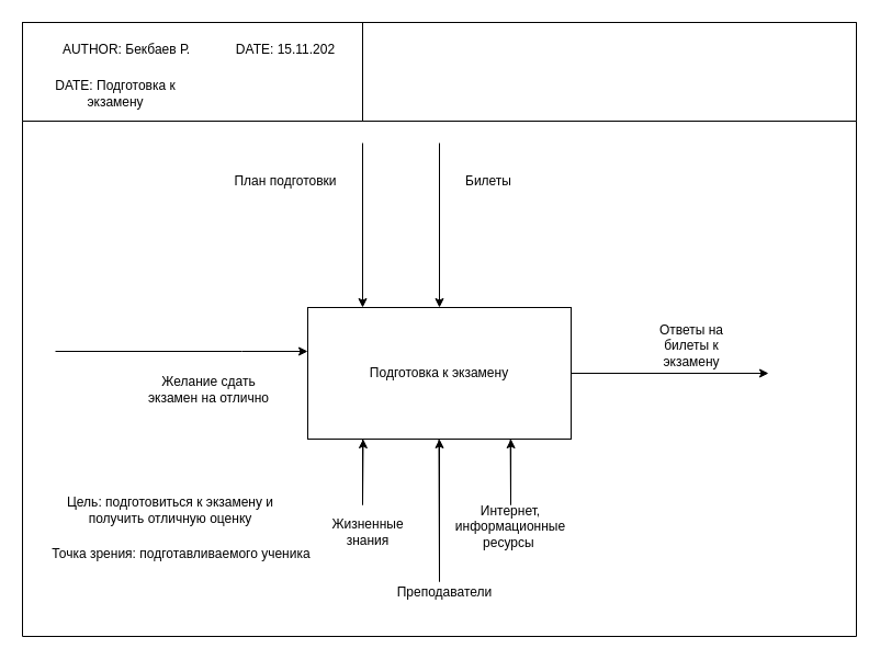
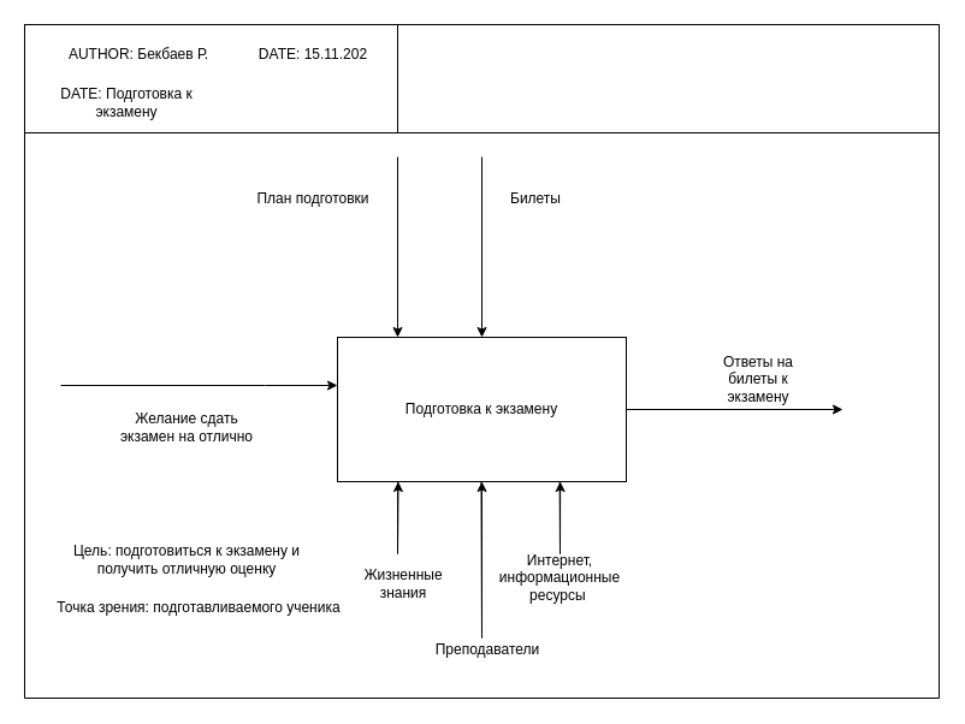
  <mxCell id="0" />
  <mxCell id="1" parent="0" />
  <mxCell id="2" value="" style="shape=table;startSize=90;container=1;collapsible=0;childLayout=tableLayout;fontStyle=1;align=center;" parent="1" vertex="1"><mxGeometry x="20" y="20" width="760" height="560" as="geometry" /></mxCell>
  <mxCell id="3" value="" style="shape=tableRow;horizontal=0;startSize=0;swimlaneHead=0;swimlaneBody=0;top=0;left=0;bottom=0;right=0;collapsible=0;dropTarget=0;fillColor=none;points=[[0,0.5],[1,0.5]];portConstraint=eastwest;opacity=0;" parent="2" vertex="1"><mxGeometry y="90" width="760" height="470" as="geometry" /></mxCell>
  <mxCell id="4" value="" style="shape=partialRectangle;html=1;whiteSpace=wrap;connectable=0;fillColor=none;top=0;left=0;bottom=0;right=0;overflow=hidden;opacity=0;" parent="3" vertex="1"><mxGeometry width="760" height="470" as="geometry"><mxRectangle width="760" height="470" as="alternateBounds" /></mxGeometry></mxCell>
  <mxCell id="5" value="Подготовка к экзамену" style="rounded=0;whiteSpace=wrap;html=1;" parent="1" vertex="1"><mxGeometry x="280" y="280" width="240" height="120" as="geometry" /></mxCell>
  <mxCell id="6" value="" style="endArrow=classic;html=1;rounded=0;" parent="1" source="5" edge="1"><mxGeometry width="50" height="50" relative="1" as="geometry"><mxPoint x="60" y="350" as="sourcePoint" /><mxPoint x="700" y="340" as="targetPoint" /></mxGeometry></mxCell>
  <mxCell id="7" value="" style="endArrow=classic;html=1;rounded=0;" parent="1" target="5" edge="1"><mxGeometry width="50" height="50" relative="1" as="geometry"><mxPoint x="400" y="130" as="sourcePoint" /><mxPoint x="420" y="310" as="targetPoint" /></mxGeometry></mxCell>
  <mxCell id="8" value="" style="endArrow=classic;html=1;rounded=0;" parent="1" target="5" edge="1"><mxGeometry width="50" height="50" relative="1" as="geometry"><mxPoint x="399.5" y="400" as="sourcePoint" /><mxPoint x="399.5" y="550" as="targetPoint" /><Array as="points"><mxPoint x="400" y="530" /></Array></mxGeometry></mxCell>
  <mxCell id="9" value="Билеты" style="text;html=1;strokeColor=none;fillColor=none;align=center;verticalAlign=middle;whiteSpace=wrap;rounded=0;" parent="1" vertex="1"><mxGeometry x="415" y="150" width="60" height="30" as="geometry" /></mxCell>
  <mxCell id="10" value="Ответы на билеты к экзамену&lt;br&gt;" style="text;html=1;strokeColor=none;fillColor=none;align=center;verticalAlign=middle;whiteSpace=wrap;rounded=0;" parent="1" vertex="1"><mxGeometry x="590" y="300" width="80" height="30" as="geometry" /></mxCell>
  <mxCell id="11" value="Преподаватели" style="text;html=1;strokeColor=none;fillColor=none;align=center;verticalAlign=middle;whiteSpace=wrap;rounded=0;" parent="1" vertex="1"><mxGeometry x="360" y="525" width="90" height="30" as="geometry" /></mxCell>
  <mxCell id="12" value="Цель: подготовиться к экзамену и получить отличную оценку" style="text;html=1;strokeColor=none;fillColor=none;align=center;verticalAlign=middle;whiteSpace=wrap;rounded=0;" parent="1" vertex="1"><mxGeometry x="40" y="450" width="230" height="30" as="geometry" /></mxCell>
  <mxCell id="13" value="Точка зрения: подготавливаемого ученика" style="text;html=1;strokeColor=none;fillColor=none;align=center;verticalAlign=middle;whiteSpace=wrap;rounded=0;" parent="1" vertex="1"><mxGeometry x="40" y="490" width="250" height="30" as="geometry" /></mxCell>
  <mxCell id="14" value="" style="shape=table;html=1;whiteSpace=wrap;startSize=0;container=1;collapsible=0;childLayout=tableLayout;" parent="1" vertex="1"><mxGeometry x="20" y="20" width="760" height="90" as="geometry" /></mxCell>
  <mxCell id="15" value="" style="shape=tableRow;horizontal=0;startSize=0;swimlaneHead=0;swimlaneBody=0;top=0;left=0;bottom=0;right=0;collapsible=0;dropTarget=0;fillColor=none;points=[[0,0.5],[1,0.5]];portConstraint=eastwest;" parent="14" vertex="1"><mxGeometry width="760" height="90" as="geometry" /></mxCell>
  <mxCell id="16" value="" style="shape=partialRectangle;html=1;whiteSpace=wrap;connectable=0;fillColor=none;top=0;left=0;bottom=0;right=0;overflow=hidden;" parent="15" vertex="1"><mxGeometry width="310" height="90" as="geometry"><mxRectangle width="310" height="90" as="alternateBounds" /></mxGeometry></mxCell>
  <mxCell id="17" value="" style="shape=partialRectangle;html=1;whiteSpace=wrap;connectable=0;fillColor=none;top=0;left=0;bottom=0;right=0;overflow=hidden;" parent="15" vertex="1"><mxGeometry x="310" width="450" height="90" as="geometry"><mxRectangle width="450" height="90" as="alternateBounds" /></mxGeometry></mxCell>
  <mxCell id="18" value="AUTHOR: Бекбаев Р." style="text;html=1;strokeColor=none;fillColor=none;align=center;verticalAlign=middle;whiteSpace=wrap;rounded=0;" parent="1" vertex="1"><mxGeometry x="40" y="30" width="150" height="30" as="geometry" /></mxCell>
  <mxCell id="19" value="DATE: Подготовка к экзамену" style="text;html=1;strokeColor=none;fillColor=none;align=center;verticalAlign=middle;whiteSpace=wrap;rounded=0;" parent="1" vertex="1"><mxGeometry x="30" y="70" width="150" height="30" as="geometry" /></mxCell>
  <mxCell id="20" value="DATE: 15.11.202" style="text;html=1;strokeColor=none;fillColor=none;align=center;verticalAlign=middle;whiteSpace=wrap;rounded=0;" parent="1" vertex="1"><mxGeometry x="210" y="30" width="100" height="30" as="geometry" /></mxCell>
  <mxCell id="21" value="" style="endArrow=classic;html=1;rounded=0;" edge="1" parent="1"><mxGeometry width="50" height="50" relative="1" as="geometry"><mxPoint x="330" y="400" as="sourcePoint" /><mxPoint x="330.5" y="400" as="targetPoint" /><Array as="points"><mxPoint x="330" y="460" /></Array></mxGeometry></mxCell>
  <mxCell id="22" value="Жизненные знания" style="text;html=1;strokeColor=none;fillColor=none;align=center;verticalAlign=middle;whiteSpace=wrap;rounded=0;" vertex="1" parent="1"><mxGeometry x="290" y="470" width="90" height="30" as="geometry" /></mxCell>
  <mxCell id="23" value="" style="endArrow=classic;html=1;rounded=0;" edge="1" parent="1"><mxGeometry width="50" height="50" relative="1" as="geometry"><mxPoint x="464.66" y="400" as="sourcePoint" /><mxPoint x="465.16" y="400" as="targetPoint" /><Array as="points"><mxPoint x="465" y="460" /></Array></mxGeometry></mxCell>
  <mxCell id="24" value="Интернет, информационные ресурсы&amp;nbsp;" style="text;html=1;strokeColor=none;fillColor=none;align=center;verticalAlign=middle;whiteSpace=wrap;rounded=0;" vertex="1" parent="1"><mxGeometry x="415" y="460" width="100" height="40" as="geometry" /></mxCell>
  <mxCell id="25" value="" style="endArrow=classic;html=1;rounded=0;" edge="1" parent="1"><mxGeometry width="50" height="50" relative="1" as="geometry"><mxPoint x="50" y="320" as="sourcePoint" /><mxPoint x="280" y="320" as="targetPoint" /><Array as="points"><mxPoint x="220" y="320" /></Array></mxGeometry></mxCell>
  <mxCell id="26" value="" style="endArrow=classic;html=1;rounded=0;" edge="1" parent="1"><mxGeometry width="50" height="50" relative="1" as="geometry"><mxPoint x="330" y="130" as="sourcePoint" /><mxPoint x="330" y="280" as="targetPoint" /></mxGeometry></mxCell>
  <mxCell id="27" value="План подготовки" style="text;html=1;strokeColor=none;fillColor=none;align=center;verticalAlign=middle;whiteSpace=wrap;rounded=0;" vertex="1" parent="1"><mxGeometry x="205" y="150" width="110" height="30" as="geometry" /></mxCell>
- <mxCell id="28" value="Желание сдать экзамен на отлично" style="text;html=1;strokeColor=none;fillColor=none;align=center;verticalAlign=middle;whiteSpace=wrap;rounded=0;" vertex="1" parent="1"><mxGeometry x="125" y="330" width="130" height="50" as="geometry" /></mxCell>
+ <mxCell id="28" value="Желание сдать экзамен на отлично" style="text;html=1;strokeColor=none;fillColor=none;align=center;verticalAlign=middle;whiteSpace=wrap;rounded=0;" vertex="1" parent="1"><mxGeometry x="90" y="330" width="130" height="50" as="geometry" /></mxCell>
